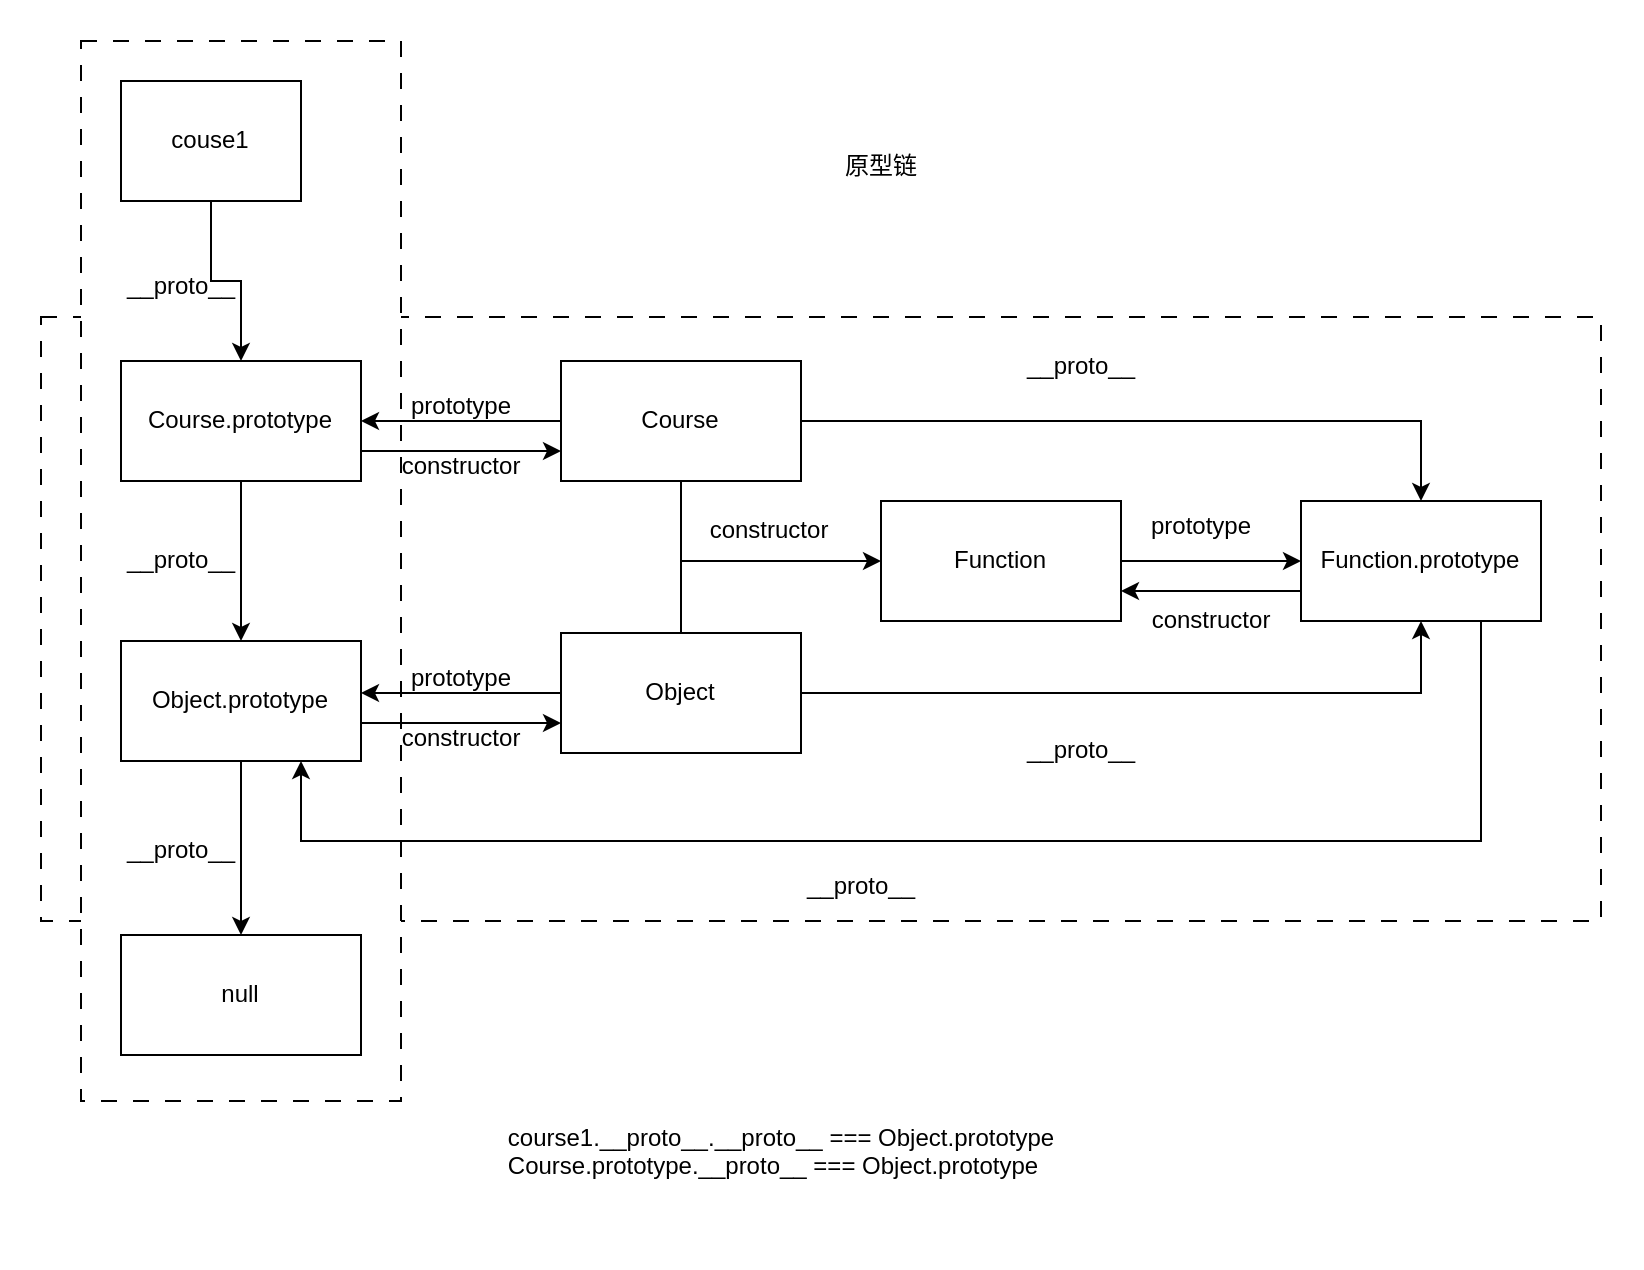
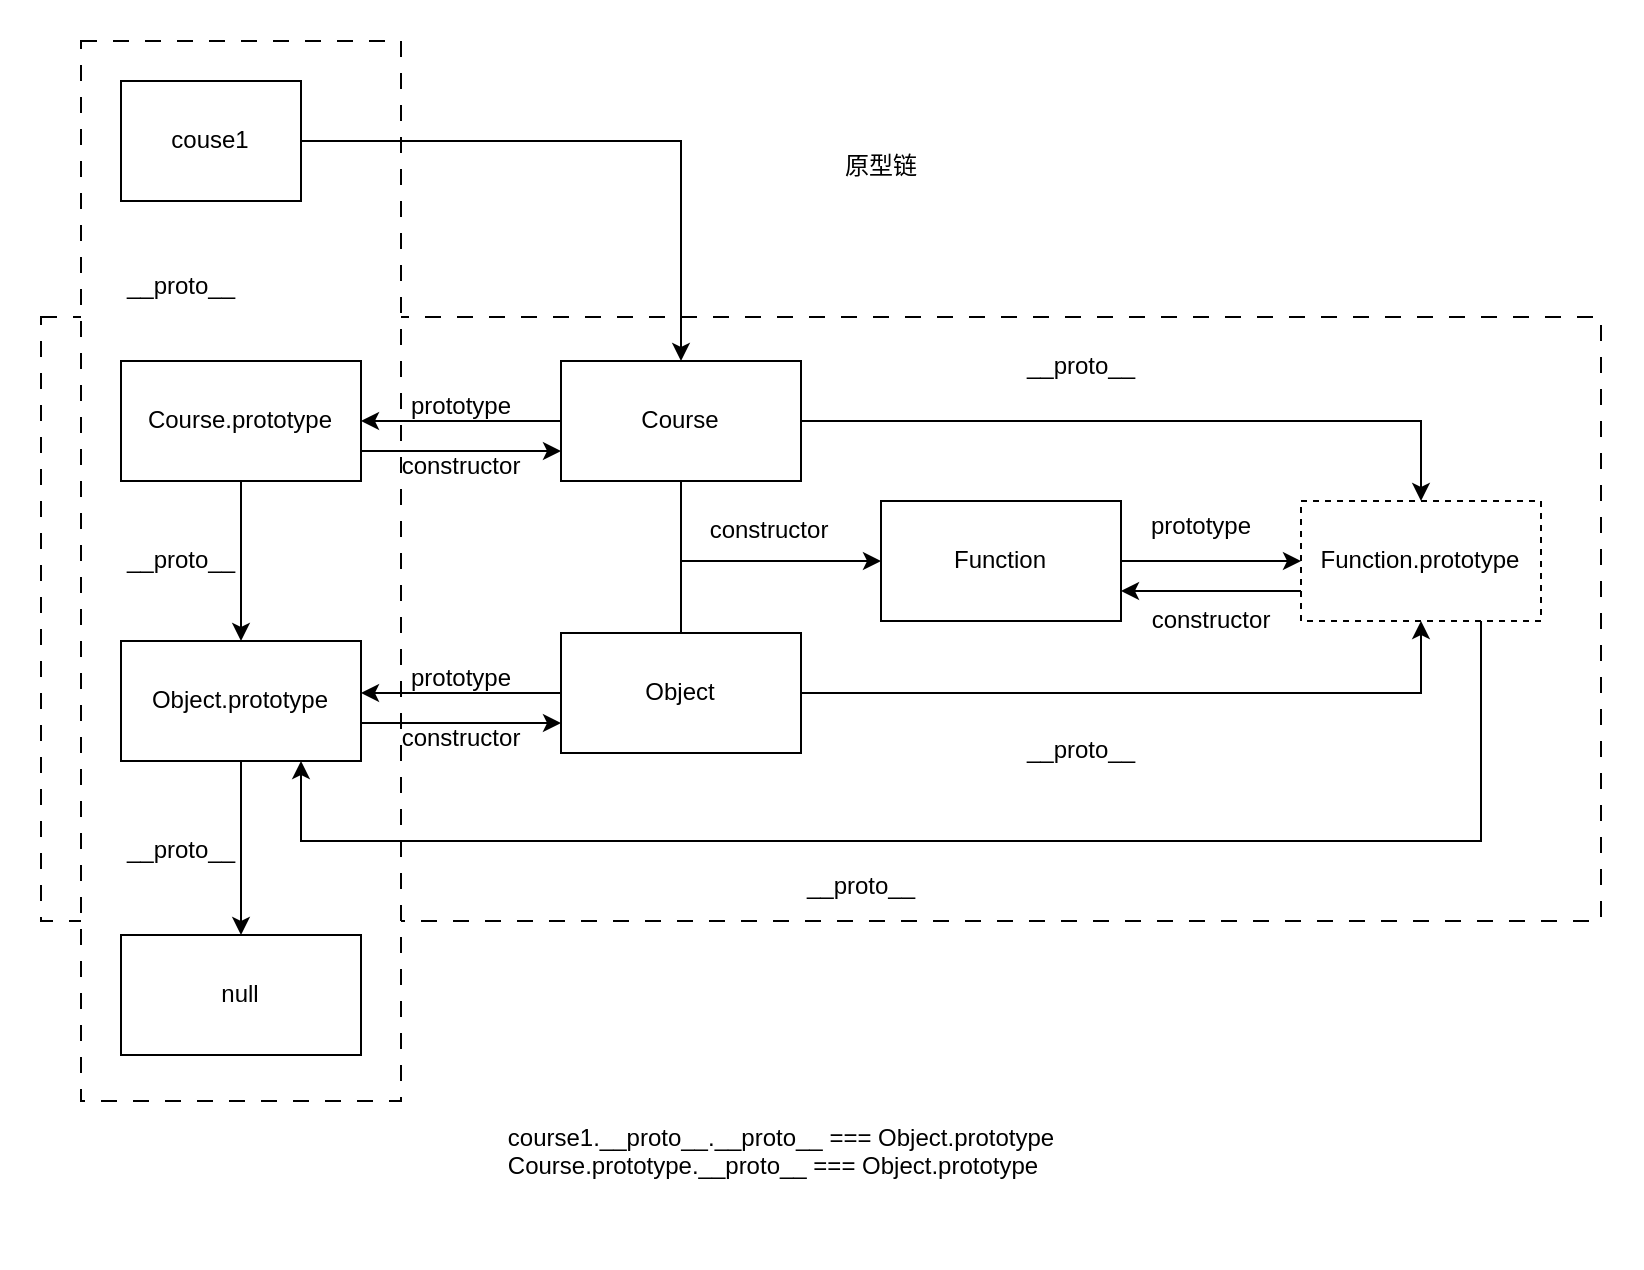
  <mxCell id="0" />
  <mxCell id="1" parent="0" />
  <mxCell id="2" value="" style="rounded=0;whiteSpace=wrap;html=1;dashed=1;dashPattern=8 8;fillColor=default;" parent="1" vertex="1"><mxGeometry x="20" y="158" width="780" height="302" as="geometry" /></mxCell>
  <mxCell id="3" value="" style="rounded=0;whiteSpace=wrap;html=1;dashed=1;dashPattern=8 8;fillColor=default;" parent="1" vertex="1"><mxGeometry x="40" y="20" width="160" height="530" as="geometry" /></mxCell>
- <mxCell id="4" value="" style="edgeStyle=orthogonalEdgeStyle;rounded=0;orthogonalLoop=1;jettySize=auto;html=1;" parent="1" source="5" target="7" edge="1"><mxGeometry relative="1" as="geometry" /></mxCell>
+ <mxCell id="4" value="" style="edgeStyle=orthogonalEdgeStyle;rounded=0;orthogonalLoop=1;jettySize=auto;html=1;" parent="1" source="5" target="13" edge="1"><mxGeometry relative="1" as="geometry" /></mxCell>
  <mxCell id="5" value="couse1" style="rounded=0;whiteSpace=wrap;html=1;" parent="1" vertex="1"><mxGeometry x="60" y="40" width="90" height="60" as="geometry" /></mxCell>
  <mxCell id="6" value="" style="edgeStyle=orthogonalEdgeStyle;rounded=0;orthogonalLoop=1;jettySize=auto;html=1;" parent="1" source="7" target="9" edge="1"><mxGeometry relative="1" as="geometry" /></mxCell>
  <mxCell id="7" value="Course.prototype" style="rounded=0;whiteSpace=wrap;html=1;" parent="1" vertex="1"><mxGeometry x="60" y="180" width="120" height="60" as="geometry" /></mxCell>
  <mxCell id="8" value="" style="edgeStyle=orthogonalEdgeStyle;rounded=0;orthogonalLoop=1;jettySize=auto;html=1;" parent="1" source="9" target="10" edge="1"><mxGeometry relative="1" as="geometry" /></mxCell>
  <mxCell id="9" value="Object.prototype" style="rounded=0;whiteSpace=wrap;html=1;" parent="1" vertex="1"><mxGeometry x="60" y="320" width="120" height="60" as="geometry" /></mxCell>
  <mxCell id="10" value="null" style="rounded=0;whiteSpace=wrap;html=1;" parent="1" vertex="1"><mxGeometry x="60" y="467" width="120" height="60" as="geometry" /></mxCell>
  <mxCell id="11" value="" style="edgeStyle=orthogonalEdgeStyle;rounded=0;orthogonalLoop=1;jettySize=auto;html=1;" parent="1" source="13" target="7" edge="1"><mxGeometry relative="1" as="geometry" /></mxCell>
  <mxCell id="12" value="" style="edgeStyle=orthogonalEdgeStyle;rounded=0;orthogonalLoop=1;jettySize=auto;html=1;" parent="1" source="13" target="22" edge="1"><mxGeometry relative="1" as="geometry" /></mxCell>
  <mxCell id="13" value="Course" style="rounded=0;whiteSpace=wrap;html=1;" parent="1" vertex="1"><mxGeometry x="280" y="180" width="120" height="60" as="geometry" /></mxCell>
  <mxCell id="14" value="" style="endArrow=classic;html=1;rounded=0;exitX=1;exitY=0.75;exitDx=0;exitDy=0;entryX=0;entryY=0.75;entryDx=0;entryDy=0;" parent="1" source="7" target="13" edge="1"><mxGeometry width="50" height="50" relative="1" as="geometry"><mxPoint x="290" y="310" as="sourcePoint" /><mxPoint x="340" y="260" as="targetPoint" /></mxGeometry></mxCell>
  <mxCell id="15" value="prototype" style="text;html=1;align=center;verticalAlign=middle;resizable=0;points=[];autosize=1;strokeColor=none;fillColor=none;" parent="1" vertex="1"><mxGeometry x="195" y="188" width="70" height="30" as="geometry" /></mxCell>
  <mxCell id="16" value="constructor" style="text;html=1;align=center;verticalAlign=middle;resizable=0;points=[];autosize=1;strokeColor=none;fillColor=none;" parent="1" vertex="1"><mxGeometry x="190" y="218" width="80" height="30" as="geometry" /></mxCell>
  <mxCell id="17" value="" style="edgeStyle=orthogonalEdgeStyle;rounded=0;orthogonalLoop=1;jettySize=auto;html=1;" parent="1" source="18" edge="1"><mxGeometry relative="1" as="geometry"><mxPoint x="180" y="346" as="targetPoint" /></mxGeometry></mxCell>
  <mxCell id="18" value="Object" style="rounded=0;whiteSpace=wrap;html=1;" parent="1" vertex="1"><mxGeometry x="280" y="316" width="120" height="60" as="geometry" /></mxCell>
  <mxCell id="19" value="" style="endArrow=classic;html=1;rounded=0;exitX=1;exitY=0.75;exitDx=0;exitDy=0;entryX=0;entryY=0.75;entryDx=0;entryDy=0;" parent="1" target="18" edge="1"><mxGeometry width="50" height="50" relative="1" as="geometry"><mxPoint x="180" y="361" as="sourcePoint" /><mxPoint x="340" y="396" as="targetPoint" /></mxGeometry></mxCell>
  <mxCell id="20" value="prototype" style="text;html=1;align=center;verticalAlign=middle;resizable=0;points=[];autosize=1;strokeColor=none;fillColor=none;" parent="1" vertex="1"><mxGeometry x="195" y="324" width="70" height="30" as="geometry" /></mxCell>
  <mxCell id="21" value="constructor" style="text;html=1;align=center;verticalAlign=middle;resizable=0;points=[];autosize=1;strokeColor=none;fillColor=none;" parent="1" vertex="1"><mxGeometry x="190" y="354" width="80" height="30" as="geometry" /></mxCell>
- <mxCell id="22" value="Function.prototype" style="rounded=0;whiteSpace=wrap;html=1;" parent="1" vertex="1"><mxGeometry x="650" y="250" width="120" height="60" as="geometry" /></mxCell>
+ <mxCell id="22" value="Function.prototype" style="rounded=0;whiteSpace=wrap;html=1;dashed=1;" parent="1" vertex="1"><mxGeometry x="650" y="250" width="120" height="60" as="geometry" /></mxCell>
  <mxCell id="23" value="__proto__" style="text;html=1;align=center;verticalAlign=middle;resizable=0;points=[];autosize=1;strokeColor=none;fillColor=none;" parent="1" vertex="1"><mxGeometry x="500" y="168" width="80" height="30" as="geometry" /></mxCell>
  <mxCell id="24" value="" style="endArrow=classic;html=1;rounded=0;exitX=1;exitY=0.5;exitDx=0;exitDy=0;entryX=0.5;entryY=1;entryDx=0;entryDy=0;" parent="1" source="18" target="22" edge="1"><mxGeometry width="50" height="50" relative="1" as="geometry"><mxPoint x="430" y="310" as="sourcePoint" /><mxPoint x="480" y="260" as="targetPoint" /><Array as="points"><mxPoint x="710" y="346" /></Array></mxGeometry></mxCell>
  <mxCell id="25" value="__proto__" style="text;html=1;align=center;verticalAlign=middle;resizable=0;points=[];autosize=1;strokeColor=none;fillColor=none;" parent="1" vertex="1"><mxGeometry x="500" y="360" width="80" height="30" as="geometry" /></mxCell>
  <mxCell id="26" value="constructor" style="text;html=1;align=center;verticalAlign=middle;resizable=0;points=[];autosize=1;strokeColor=none;fillColor=none;" parent="1" vertex="1"><mxGeometry x="344" y="250" width="80" height="30" as="geometry" /></mxCell>
  <mxCell id="27" value="" style="endArrow=none;html=1;rounded=0;exitX=0.5;exitY=0;exitDx=0;exitDy=0;entryX=0.5;entryY=1;entryDx=0;entryDy=0;" parent="1" source="18" target="13" edge="1"><mxGeometry width="50" height="50" relative="1" as="geometry"><mxPoint x="430" y="310" as="sourcePoint" /><mxPoint x="480" y="260" as="targetPoint" /></mxGeometry></mxCell>
  <mxCell id="28" value="" style="endArrow=classic;html=1;rounded=0;" parent="1" target="30" edge="1"><mxGeometry width="50" height="50" relative="1" as="geometry"><mxPoint x="340" y="280" as="sourcePoint" /><mxPoint x="450" y="280" as="targetPoint" /><Array as="points" /></mxGeometry></mxCell>
  <mxCell id="29" value="" style="edgeStyle=orthogonalEdgeStyle;rounded=0;orthogonalLoop=1;jettySize=auto;html=1;" parent="1" source="30" target="22" edge="1"><mxGeometry relative="1" as="geometry" /></mxCell>
  <mxCell id="30" value="Function" style="rounded=0;whiteSpace=wrap;html=1;" parent="1" vertex="1"><mxGeometry x="440" y="250" width="120" height="60" as="geometry" /></mxCell>
  <mxCell id="31" value="prototype" style="text;html=1;align=center;verticalAlign=middle;resizable=0;points=[];autosize=1;strokeColor=none;fillColor=none;" parent="1" vertex="1"><mxGeometry x="565" y="248" width="70" height="30" as="geometry" /></mxCell>
  <mxCell id="32" value="" style="endArrow=classic;html=1;rounded=0;exitX=0.75;exitY=1;exitDx=0;exitDy=0;entryX=0.75;entryY=1;entryDx=0;entryDy=0;" parent="1" source="22" target="9" edge="1"><mxGeometry width="50" height="50" relative="1" as="geometry"><mxPoint x="430" y="310" as="sourcePoint" /><mxPoint x="480" y="260" as="targetPoint" /><Array as="points"><mxPoint x="740" y="420" /><mxPoint x="150" y="420" /></Array></mxGeometry></mxCell>
  <mxCell id="33" value="__proto__" style="text;html=1;align=center;verticalAlign=middle;resizable=0;points=[];autosize=1;strokeColor=none;fillColor=none;" parent="1" vertex="1"><mxGeometry x="390" y="428" width="80" height="30" as="geometry" /></mxCell>
  <mxCell id="34" value="__proto__" style="text;html=1;align=center;verticalAlign=middle;resizable=0;points=[];autosize=1;strokeColor=none;fillColor=none;" parent="1" vertex="1"><mxGeometry x="50" y="128" width="80" height="30" as="geometry" /></mxCell>
  <mxCell id="35" value="__proto__" style="text;html=1;align=center;verticalAlign=middle;resizable=0;points=[];autosize=1;strokeColor=none;fillColor=none;" parent="1" vertex="1"><mxGeometry x="50" y="265" width="80" height="30" as="geometry" /></mxCell>
  <mxCell id="36" value="__proto__" style="text;html=1;align=center;verticalAlign=middle;resizable=0;points=[];autosize=1;strokeColor=none;fillColor=none;" parent="1" vertex="1"><mxGeometry x="50" y="410" width="80" height="30" as="geometry" /></mxCell>
  <mxCell id="37" value="原型链" style="text;html=1;align=center;verticalAlign=middle;resizable=0;points=[];autosize=1;strokeColor=none;fillColor=none;" parent="1" vertex="1"><mxGeometry x="410" y="68" width="60" height="30" as="geometry" /></mxCell>
  <mxCell id="38" value="&lt;div&gt;course1.__proto__.__proto__ === Object.prototype&lt;/div&gt;&lt;div style=&quot;text-align: left;&quot;&gt;&lt;div&gt;Course.prototype.__proto__ === Object.prototype&lt;/div&gt;&lt;div&gt;&lt;br&gt;&lt;/div&gt;&lt;/div&gt;" style="text;html=1;align=center;verticalAlign=middle;resizable=0;points=[];autosize=1;strokeColor=none;fillColor=none;" parent="1" vertex="1"><mxGeometry x="240" y="553" width="300" height="60" as="geometry" /></mxCell>
  <mxCell id="39" value="" style="edgeStyle=none;orthogonalLoop=1;jettySize=auto;html=1;entryX=1;entryY=0.75;entryDx=0;entryDy=0;exitX=0;exitY=0.75;exitDx=0;exitDy=0;" parent="1" source="22" target="30" edge="1"><mxGeometry width="100" relative="1" as="geometry"><mxPoint x="550" y="330" as="sourcePoint" /><mxPoint x="650" y="330" as="targetPoint" /><Array as="points" /></mxGeometry></mxCell>
  <mxCell id="40" value="constructor" style="text;html=1;align=center;verticalAlign=middle;resizable=0;points=[];autosize=1;strokeColor=none;fillColor=none;" parent="1" vertex="1"><mxGeometry x="565" y="295" width="80" height="30" as="geometry" /></mxCell>
